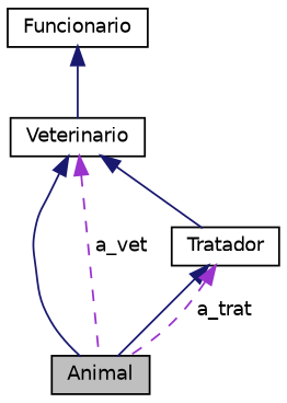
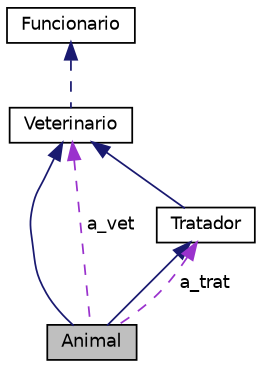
  digraph {
    node [color=black fillcolor=white fontname=Helvetica fontsize=10 shape=record style=filled]
    edge [color=midnightblue dir=back fontname=Helvetica fontsize=10 labelfontname=Helvetica labelfontsize=10 style=solid]
    n1 [fillcolor=grey75 fontcolor=black height=0.2 label=Animal width=0.4]
    n2 [height=0.2 label=Veterinario width=0.4]
    n3 [height=0.2 label=Tratador width=0.4]
    n4 [height=0.2 label=Funcionario width=0.4]
    n2 -> n1
    n2 -> n1 [color=darkorchid3 label=" a_vet" style=dashed]
    n2 -> n3
    n3 -> n1
    n3 -> n1 [color=darkorchid3 label=" a_trat" style=dashed]
-   n4 -> n2
+   n4 -> n2 [style=dashed]
  }
